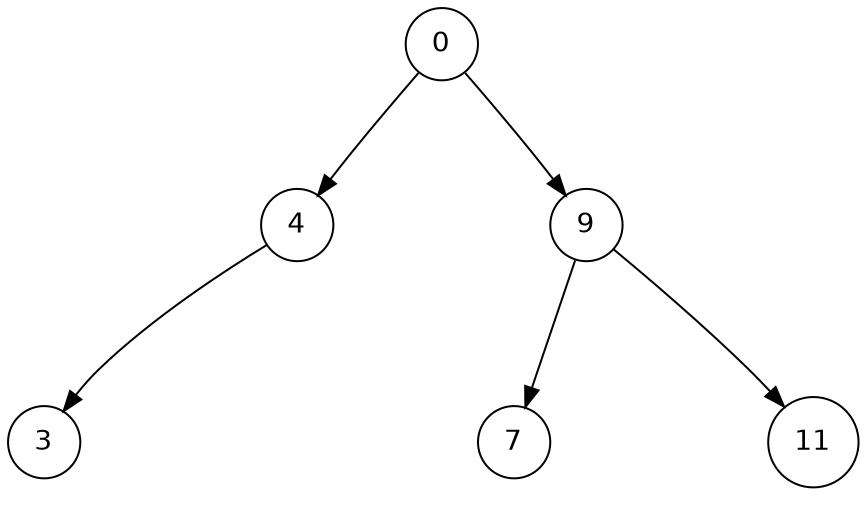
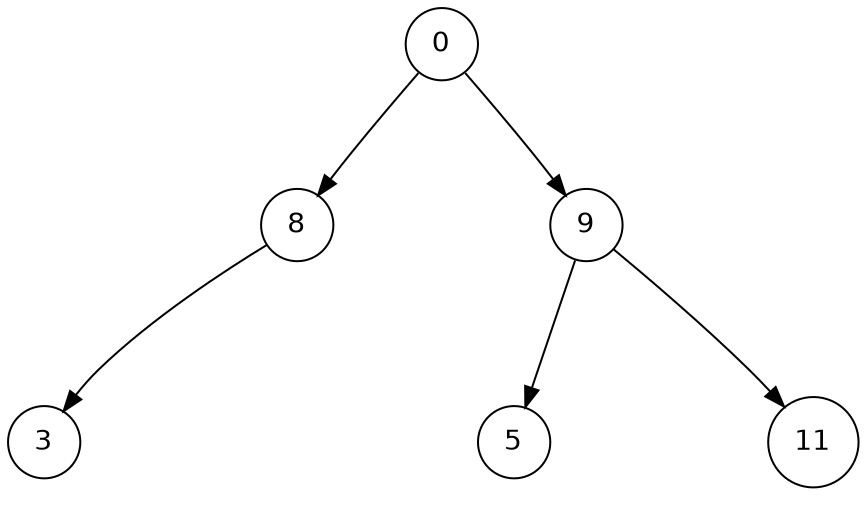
  digraph {
    fontname="DejaVu Sans"
    node [fontname="DejaVu Sans" shape=circle]
    edge [fontname="DejaVu Sans" style=invis]
    null1 [style=invis width=0.1]
-   4
+   4 [label=8]
    n3 [label=9]
    null2 [style=invis width=0.1]
    3
    null3 [style=invis width=0.1]
    null6 [style=invis width=0.1]
-   7
+   7 [label=5]
    11
    n10 [label=0]
    subgraph sub_1 {
      rank=same
      null1
      4
      n3
    }
    subgraph sub_2 {
      rank=same
      null2
      3
      null3
    }
    subgraph sub_3 {
      rank=same
      null6
      7
      11
    }
    null1 -> n3
    4 -> null1
    4 -> null2
    4 -> 3 [style=""]
    4 -> null3
    n3 -> null6
    n3 -> 7 [style=""]
    n3 -> 11 [style=""]
    null2 -> null3
    3 -> null2
    null6 -> 11
    7 -> null6
    n10 -> null1
    n10 -> 4 [style=""]
    n10 -> n3 [style=""]
  }
